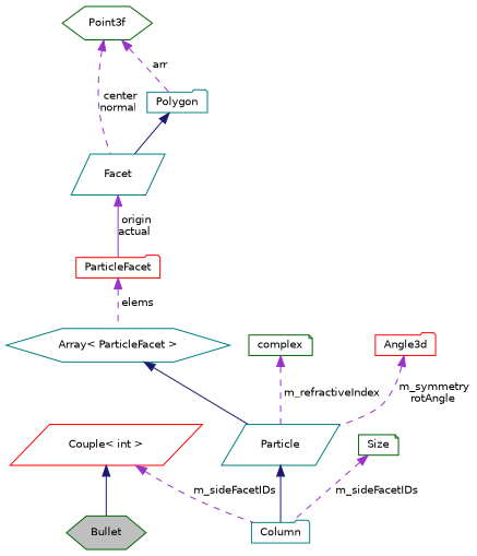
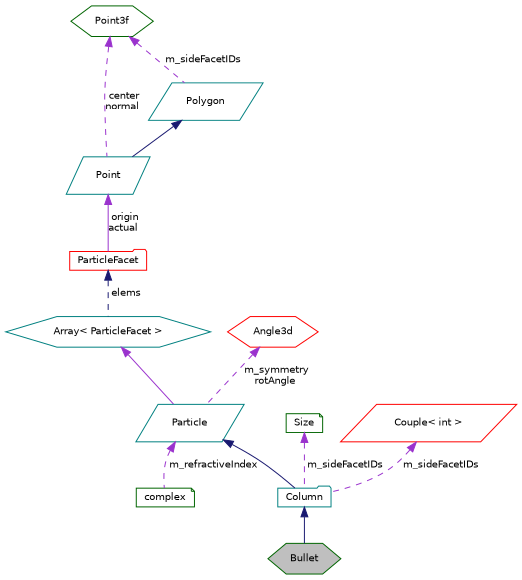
  digraph {
    node [color=teal fillcolor=white fontname=Helvetica fontsize=10 shape=folder style=filled]
    edge [color=darkorchid3 dir=back fontname=Helvetica fontsize=10 labelfontname=Helvetica labelfontsize=10 style=dashed]
    n1 [color=darkgreen fillcolor=grey75 fontcolor=black height=0.2 label=Bullet shape=hexagon width=0.4]
    n2 [height=0.2 label=Column width=0.4]
    n3 [height=0.2 label=Particle shape=parallelogram width=0.4]
    n4 [height=0.2 label="Array\< ParticleFacet \>" shape=hexagon width=0.4]
    n5 [color=red height=0.2 label=ParticleFacet width=0.4]
-   n6 [height=0.2 label=Facet shape=parallelogram width=0.4]
-   n7 [height=0.2 label=Polygon width=0.4]
+   n6 [height=0.2 label=Point shape=parallelogram width=0.4]
+   n7 [height=0.2 label=Polygon shape=parallelogram width=0.4]
    n8 [color=darkgreen height=0.2 label=Point3f shape=hexagon width=0.4]
    n9 [color=darkgreen height=0.2 label=complex shape=note width=0.4]
-   n10 [color=red height=0.2 label=Angle3d width=0.4]
+   n10 [color=red height=0.2 label=Angle3d shape=hexagon width=0.4]
    n11 [color=darkgreen height=0.2 label=Size shape=note width=0.4]
    n12 [color=red height=0.2 label="Couple\< int \>" shape=parallelogram width=0.4]
-   n12 -> n1 [color=midnightblue style=solid]
+   n2 -> n1 [color=midnightblue style=solid]
    n3 -> n2 [color=midnightblue style=solid]
-   n4 -> n3 [color=midnightblue style=solid]
-   n5 -> n4 [label=" elems"]
+   n4 -> n3 [style=solid]
+   n5 -> n4 [color=midnightblue label=" elems"]
    n6 -> n5 [label=" origin\nactual" style=solid]
    n7 -> n6 [color=midnightblue style=solid]
    n8 -> n6 [label=" center\nnormal"]
-   n8 -> n7 [label=" arr"]
-   n9 -> n3 [label=" m_refractiveIndex"]
+   n8 -> n7 [label=" m_sideFacetIDs"]
+   n3 -> n9 [label=" m_refractiveIndex"]
    n10 -> n3 [label=" m_symmetry\nrotAngle"]
    n11 -> n2 [label=" m_sideFacetIDs"]
    n12 -> n2 [label=" m_sideFacetIDs"]
  }
